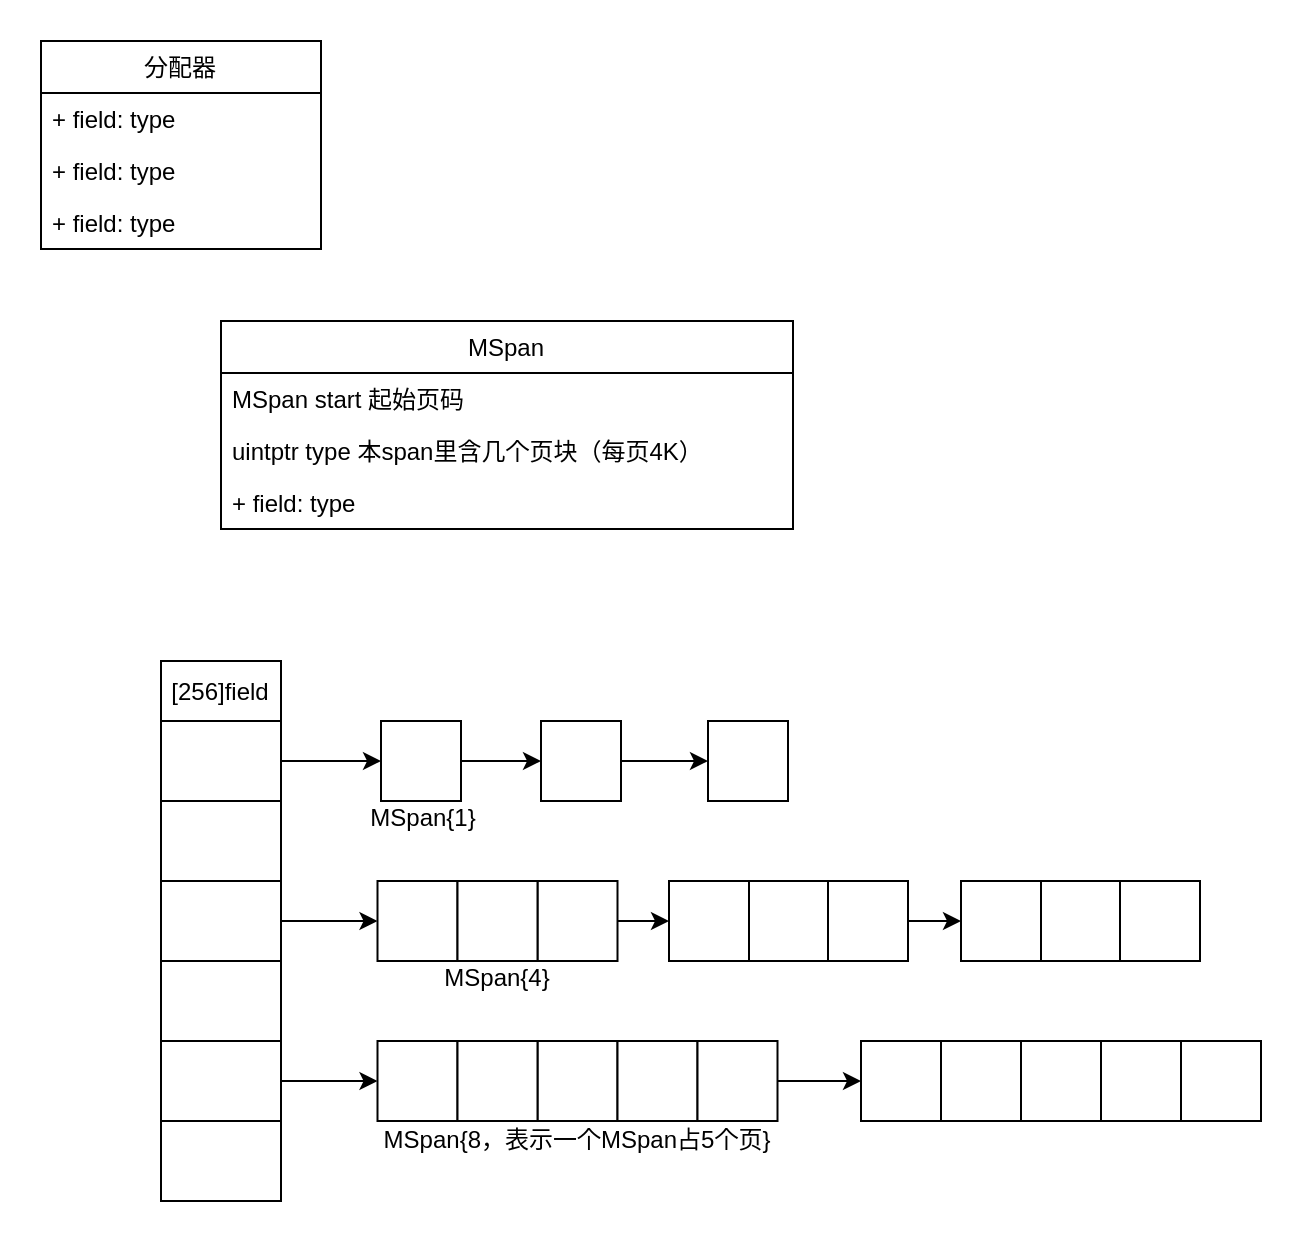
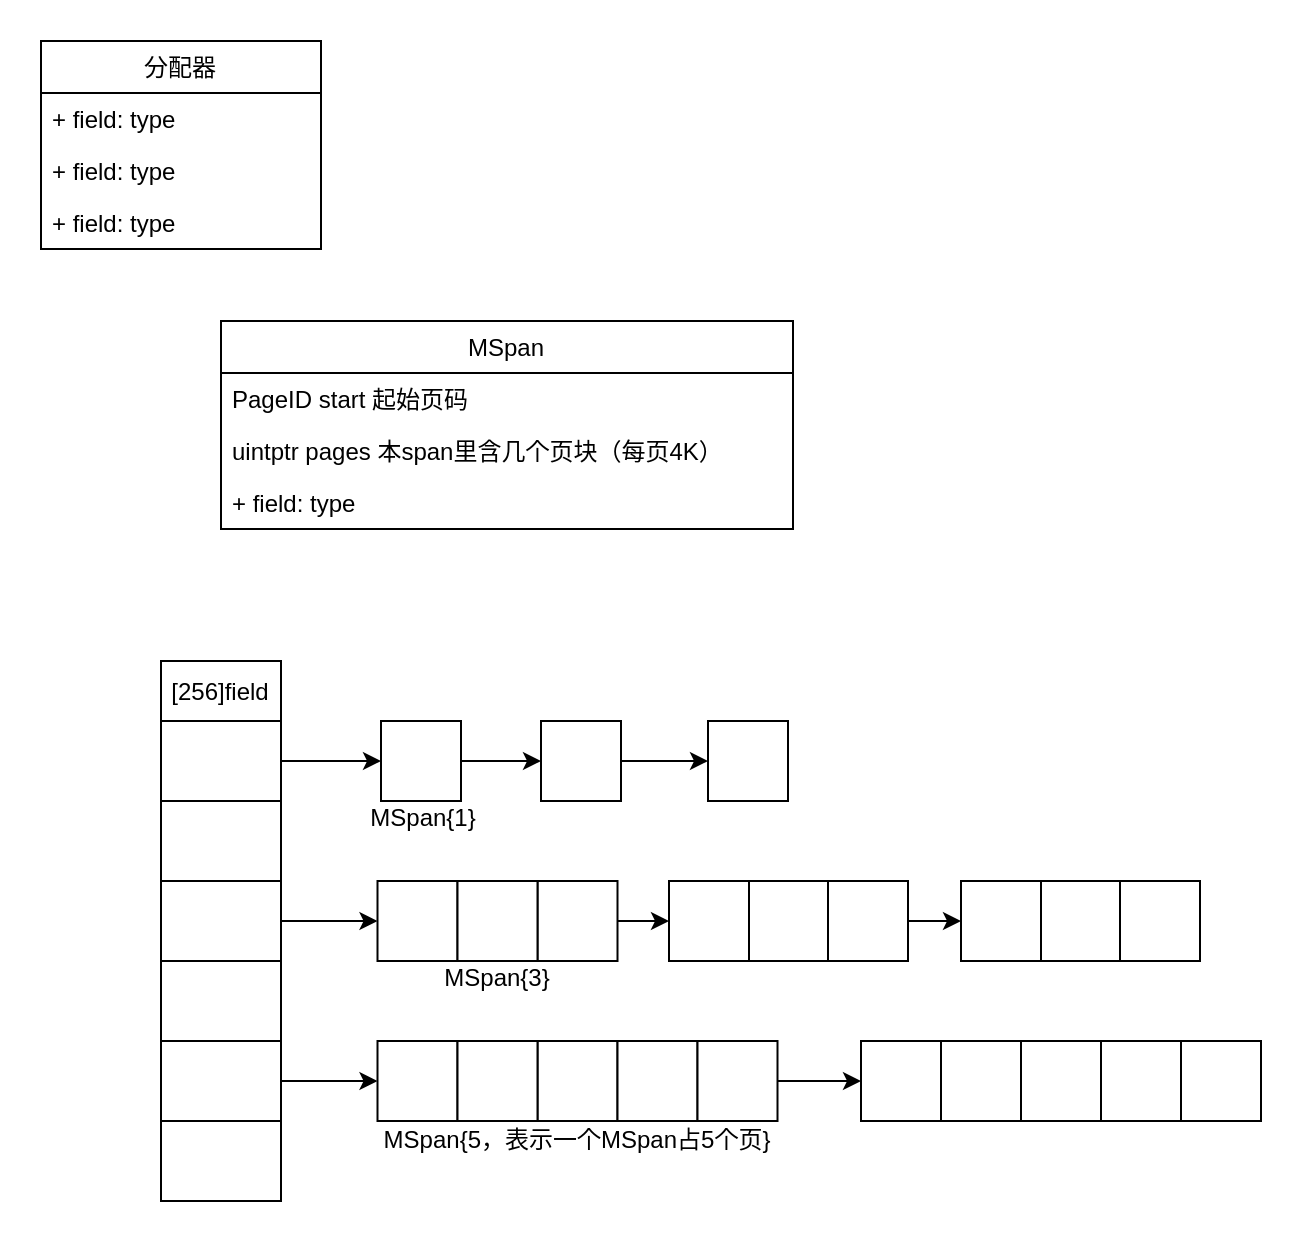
  <mxCell id="0" />
  <mxCell id="1" parent="0" />
  <mxCell id="2" value="分配器" style="swimlane;fontStyle=0;childLayout=stackLayout;horizontal=1;startSize=26;fillColor=none;horizontalStack=0;resizeParent=1;resizeParentMax=0;resizeLast=0;collapsible=1;marginBottom=0;" vertex="1" parent="1"><mxGeometry x="20" y="20" width="140" height="104" as="geometry" /></mxCell>
  <mxCell id="3" value="+ field: type" style="text;strokeColor=none;fillColor=none;align=left;verticalAlign=top;spacingLeft=4;spacingRight=4;overflow=hidden;rotatable=0;points=[[0,0.5],[1,0.5]];portConstraint=eastwest;" vertex="1" parent="2"><mxGeometry y="26" width="140" height="26" as="geometry" /></mxCell>
  <mxCell id="4" value="+ field: type" style="text;strokeColor=none;fillColor=none;align=left;verticalAlign=top;spacingLeft=4;spacingRight=4;overflow=hidden;rotatable=0;points=[[0,0.5],[1,0.5]];portConstraint=eastwest;" vertex="1" parent="2"><mxGeometry y="52" width="140" height="26" as="geometry" /></mxCell>
  <mxCell id="5" value="+ field: type" style="text;strokeColor=none;fillColor=none;align=left;verticalAlign=top;spacingLeft=4;spacingRight=4;overflow=hidden;rotatable=0;points=[[0,0.5],[1,0.5]];portConstraint=eastwest;" vertex="1" parent="2"><mxGeometry y="78" width="140" height="26" as="geometry" /></mxCell>
  <mxCell id="6" value="MSpan" style="swimlane;fontStyle=0;childLayout=stackLayout;horizontal=1;startSize=26;fillColor=none;horizontalStack=0;resizeParent=1;resizeParentMax=0;resizeLast=0;collapsible=1;marginBottom=0;" vertex="1" parent="1"><mxGeometry x="110" y="160" width="286" height="104" as="geometry" /></mxCell>
- <mxCell id="7" value="MSpan start 起始页码" style="text;strokeColor=none;fillColor=none;align=left;verticalAlign=top;spacingLeft=4;spacingRight=4;overflow=hidden;rotatable=0;points=[[0,0.5],[1,0.5]];portConstraint=eastwest;" vertex="1" parent="6"><mxGeometry y="26" width="286" height="26" as="geometry" /></mxCell>
- <mxCell id="8" value="uintptr type 本span里含几个页块（每页4K）" style="text;strokeColor=none;fillColor=none;align=left;verticalAlign=top;spacingLeft=4;spacingRight=4;overflow=hidden;rotatable=0;points=[[0,0.5],[1,0.5]];portConstraint=eastwest;" vertex="1" parent="6"><mxGeometry y="52" width="286" height="26" as="geometry" /></mxCell>
+ <mxCell id="7" value="PageID start 起始页码" style="text;strokeColor=none;fillColor=none;align=left;verticalAlign=top;spacingLeft=4;spacingRight=4;overflow=hidden;rotatable=0;points=[[0,0.5],[1,0.5]];portConstraint=eastwest;" vertex="1" parent="6"><mxGeometry y="26" width="286" height="26" as="geometry" /></mxCell>
+ <mxCell id="8" value="uintptr pages 本span里含几个页块（每页4K）" style="text;strokeColor=none;fillColor=none;align=left;verticalAlign=top;spacingLeft=4;spacingRight=4;overflow=hidden;rotatable=0;points=[[0,0.5],[1,0.5]];portConstraint=eastwest;" vertex="1" parent="6"><mxGeometry y="52" width="286" height="26" as="geometry" /></mxCell>
  <mxCell id="9" value="+ field: type" style="text;strokeColor=none;fillColor=none;align=left;verticalAlign=top;spacingLeft=4;spacingRight=4;overflow=hidden;rotatable=0;points=[[0,0.5],[1,0.5]];portConstraint=eastwest;" vertex="1" parent="6"><mxGeometry y="78" width="286" height="26" as="geometry" /></mxCell>
  <mxCell id="10" value="[256]field" style="shape=table;startSize=30;container=1;collapsible=0;childLayout=tableLayout;" vertex="1" parent="1"><mxGeometry x="80" y="330" width="60" height="270" as="geometry" /></mxCell>
  <mxCell id="11" value="" style="shape=tableRow;horizontal=0;startSize=0;swimlaneHead=0;swimlaneBody=0;top=0;left=0;bottom=0;right=0;collapsible=0;dropTarget=0;fillColor=none;points=[[0,0.5],[1,0.5]];portConstraint=eastwest;" vertex="1" parent="10"><mxGeometry y="30" width="60" height="40" as="geometry" /></mxCell>
  <mxCell id="12" value="" style="shape=partialRectangle;html=1;whiteSpace=wrap;connectable=0;overflow=hidden;fillColor=none;top=0;left=0;bottom=0;right=0;pointerEvents=1;" vertex="1" parent="11"><mxGeometry width="60" height="40" as="geometry"><mxRectangle width="60" height="40" as="alternateBounds" /></mxGeometry></mxCell>
  <mxCell id="13" value="" style="shape=tableRow;horizontal=0;startSize=0;swimlaneHead=0;swimlaneBody=0;top=0;left=0;bottom=0;right=0;collapsible=0;dropTarget=0;fillColor=none;points=[[0,0.5],[1,0.5]];portConstraint=eastwest;" vertex="1" parent="10"><mxGeometry y="70" width="60" height="40" as="geometry" /></mxCell>
  <mxCell id="14" value="" style="shape=partialRectangle;html=1;whiteSpace=wrap;connectable=0;overflow=hidden;fillColor=none;top=0;left=0;bottom=0;right=0;pointerEvents=1;" vertex="1" parent="13"><mxGeometry width="60" height="40" as="geometry"><mxRectangle width="60" height="40" as="alternateBounds" /></mxGeometry></mxCell>
  <mxCell id="15" value="" style="shape=tableRow;horizontal=0;startSize=0;swimlaneHead=0;swimlaneBody=0;top=0;left=0;bottom=0;right=0;collapsible=0;dropTarget=0;fillColor=none;points=[[0,0.5],[1,0.5]];portConstraint=eastwest;" vertex="1" parent="10"><mxGeometry y="110" width="60" height="40" as="geometry" /></mxCell>
  <mxCell id="16" value="" style="shape=partialRectangle;html=1;whiteSpace=wrap;connectable=0;overflow=hidden;fillColor=none;top=0;left=0;bottom=0;right=0;pointerEvents=1;" vertex="1" parent="15"><mxGeometry width="60" height="40" as="geometry"><mxRectangle width="60" height="40" as="alternateBounds" /></mxGeometry></mxCell>
  <mxCell id="17" value="" style="shape=tableRow;horizontal=0;startSize=0;swimlaneHead=0;swimlaneBody=0;top=0;left=0;bottom=0;right=0;collapsible=0;dropTarget=0;fillColor=none;points=[[0,0.5],[1,0.5]];portConstraint=eastwest;" vertex="1" parent="10"><mxGeometry y="150" width="60" height="40" as="geometry" /></mxCell>
  <mxCell id="18" value="" style="shape=partialRectangle;html=1;whiteSpace=wrap;connectable=0;overflow=hidden;fillColor=none;top=0;left=0;bottom=0;right=0;pointerEvents=1;" vertex="1" parent="17"><mxGeometry width="60" height="40" as="geometry"><mxRectangle width="60" height="40" as="alternateBounds" /></mxGeometry></mxCell>
  <mxCell id="19" value="" style="shape=tableRow;horizontal=0;startSize=0;swimlaneHead=0;swimlaneBody=0;top=0;left=0;bottom=0;right=0;collapsible=0;dropTarget=0;fillColor=none;points=[[0,0.5],[1,0.5]];portConstraint=eastwest;" vertex="1" parent="10"><mxGeometry y="190" width="60" height="40" as="geometry" /></mxCell>
  <mxCell id="20" value="" style="shape=partialRectangle;html=1;whiteSpace=wrap;connectable=0;overflow=hidden;fillColor=none;top=0;left=0;bottom=0;right=0;pointerEvents=1;" vertex="1" parent="19"><mxGeometry width="60" height="40" as="geometry"><mxRectangle width="60" height="40" as="alternateBounds" /></mxGeometry></mxCell>
  <mxCell id="21" value="" style="shape=tableRow;horizontal=0;startSize=0;swimlaneHead=0;swimlaneBody=0;top=0;left=0;bottom=0;right=0;collapsible=0;dropTarget=0;fillColor=none;points=[[0,0.5],[1,0.5]];portConstraint=eastwest;" vertex="1" parent="10"><mxGeometry y="230" width="60" height="40" as="geometry" /></mxCell>
  <mxCell id="22" value="" style="shape=partialRectangle;html=1;whiteSpace=wrap;connectable=0;overflow=hidden;fillColor=none;top=0;left=0;bottom=0;right=0;pointerEvents=1;" vertex="1" parent="21"><mxGeometry width="60" height="40" as="geometry"><mxRectangle width="60" height="40" as="alternateBounds" /></mxGeometry></mxCell>
  <mxCell id="23" style="edgeStyle=orthogonalEdgeStyle;rounded=0;orthogonalLoop=1;jettySize=auto;html=1;exitX=1;exitY=0.5;exitDx=0;exitDy=0;" edge="1" parent="1" source="24" target="26"><mxGeometry relative="1" as="geometry" /></mxCell>
  <mxCell id="24" value="" style="whiteSpace=wrap;html=1;aspect=fixed;" vertex="1" parent="1"><mxGeometry x="190" y="360" width="40" height="40" as="geometry" /></mxCell>
  <mxCell id="25" style="edgeStyle=orthogonalEdgeStyle;rounded=0;orthogonalLoop=1;jettySize=auto;html=1;exitX=1;exitY=0.5;exitDx=0;exitDy=0;" edge="1" parent="1" source="26" target="27"><mxGeometry relative="1" as="geometry" /></mxCell>
  <mxCell id="26" value="" style="whiteSpace=wrap;html=1;aspect=fixed;" vertex="1" parent="1"><mxGeometry x="270" y="360" width="40" height="40" as="geometry" /></mxCell>
  <mxCell id="27" value="" style="whiteSpace=wrap;html=1;aspect=fixed;" vertex="1" parent="1"><mxGeometry x="353.5" y="360" width="40" height="40" as="geometry" /></mxCell>
  <mxCell id="28" value="" style="whiteSpace=wrap;html=1;aspect=fixed;" vertex="1" parent="1"><mxGeometry x="188.25" y="440" width="40" height="40" as="geometry" /></mxCell>
  <mxCell id="29" style="edgeStyle=orthogonalEdgeStyle;rounded=0;orthogonalLoop=1;jettySize=auto;html=1;exitX=1;exitY=0.5;exitDx=0;exitDy=0;entryX=0;entryY=0.5;entryDx=0;entryDy=0;" edge="1" parent="1" source="30" target="33"><mxGeometry relative="1" as="geometry" /></mxCell>
  <mxCell id="30" value="" style="whiteSpace=wrap;html=1;aspect=fixed;" vertex="1" parent="1"><mxGeometry x="268.25" y="440" width="40" height="40" as="geometry" /></mxCell>
  <mxCell id="31" value="" style="whiteSpace=wrap;html=1;aspect=fixed;" vertex="1" parent="1"><mxGeometry x="373.5" y="440" width="40" height="40" as="geometry" /></mxCell>
  <mxCell id="32" value="" style="whiteSpace=wrap;html=1;aspect=fixed;" vertex="1" parent="1"><mxGeometry x="228.25" y="440" width="40" height="40" as="geometry" /></mxCell>
  <mxCell id="33" value="" style="whiteSpace=wrap;html=1;aspect=fixed;" vertex="1" parent="1"><mxGeometry x="334" y="440" width="40" height="40" as="geometry" /></mxCell>
  <mxCell id="34" style="edgeStyle=orthogonalEdgeStyle;rounded=0;orthogonalLoop=1;jettySize=auto;html=1;exitX=1;exitY=0.5;exitDx=0;exitDy=0;" edge="1" parent="1" source="35" target="37"><mxGeometry relative="1" as="geometry" /></mxCell>
  <mxCell id="35" value="" style="whiteSpace=wrap;html=1;aspect=fixed;" vertex="1" parent="1"><mxGeometry x="413.5" y="440" width="40" height="40" as="geometry" /></mxCell>
  <mxCell id="36" value="" style="whiteSpace=wrap;html=1;aspect=fixed;" vertex="1" parent="1"><mxGeometry x="519.5" y="440" width="40" height="40" as="geometry" /></mxCell>
  <mxCell id="37" value="" style="whiteSpace=wrap;html=1;aspect=fixed;" vertex="1" parent="1"><mxGeometry x="480" y="440" width="40" height="40" as="geometry" /></mxCell>
  <mxCell id="38" value="" style="whiteSpace=wrap;html=1;aspect=fixed;" vertex="1" parent="1"><mxGeometry x="559.5" y="440" width="40" height="40" as="geometry" /></mxCell>
  <mxCell id="39" style="edgeStyle=orthogonalEdgeStyle;rounded=0;orthogonalLoop=1;jettySize=auto;html=1;exitX=1;exitY=0.5;exitDx=0;exitDy=0;" edge="1" parent="1" source="11" target="24"><mxGeometry relative="1" as="geometry" /></mxCell>
  <mxCell id="40" style="edgeStyle=orthogonalEdgeStyle;rounded=0;orthogonalLoop=1;jettySize=auto;html=1;exitX=1;exitY=0.5;exitDx=0;exitDy=0;" edge="1" parent="1" source="15" target="28"><mxGeometry relative="1" as="geometry" /></mxCell>
  <mxCell id="41" value="" style="whiteSpace=wrap;html=1;aspect=fixed;" vertex="1" parent="1"><mxGeometry x="188.25" y="520" width="40" height="40" as="geometry" /></mxCell>
  <mxCell id="42" value="" style="whiteSpace=wrap;html=1;aspect=fixed;" vertex="1" parent="1"><mxGeometry x="268.25" y="520" width="40" height="40" as="geometry" /></mxCell>
  <mxCell id="43" value="" style="whiteSpace=wrap;html=1;aspect=fixed;" vertex="1" parent="1"><mxGeometry x="228.25" y="520" width="40" height="40" as="geometry" /></mxCell>
  <mxCell id="44" value="" style="whiteSpace=wrap;html=1;aspect=fixed;" vertex="1" parent="1"><mxGeometry x="308.25" y="520" width="40" height="40" as="geometry" /></mxCell>
  <mxCell id="45" style="edgeStyle=orthogonalEdgeStyle;rounded=0;orthogonalLoop=1;jettySize=auto;html=1;exitX=1;exitY=0.5;exitDx=0;exitDy=0;" edge="1" parent="1" source="46" target="47"><mxGeometry relative="1" as="geometry" /></mxCell>
  <mxCell id="46" value="" style="whiteSpace=wrap;html=1;aspect=fixed;" vertex="1" parent="1"><mxGeometry x="348.25" y="520" width="40" height="40" as="geometry" /></mxCell>
  <mxCell id="47" value="" style="whiteSpace=wrap;html=1;aspect=fixed;" vertex="1" parent="1"><mxGeometry x="430" y="520" width="40" height="40" as="geometry" /></mxCell>
  <mxCell id="48" value="" style="whiteSpace=wrap;html=1;aspect=fixed;" vertex="1" parent="1"><mxGeometry x="510" y="520" width="40" height="40" as="geometry" /></mxCell>
  <mxCell id="49" value="" style="whiteSpace=wrap;html=1;aspect=fixed;" vertex="1" parent="1"><mxGeometry x="470" y="520" width="40" height="40" as="geometry" /></mxCell>
  <mxCell id="50" value="" style="whiteSpace=wrap;html=1;aspect=fixed;" vertex="1" parent="1"><mxGeometry x="550" y="520" width="40" height="40" as="geometry" /></mxCell>
  <mxCell id="51" value="" style="whiteSpace=wrap;html=1;aspect=fixed;" vertex="1" parent="1"><mxGeometry x="590" y="520" width="40" height="40" as="geometry" /></mxCell>
  <mxCell id="52" style="edgeStyle=orthogonalEdgeStyle;rounded=0;orthogonalLoop=1;jettySize=auto;html=1;exitX=1;exitY=0.5;exitDx=0;exitDy=0;" edge="1" parent="1" source="19" target="41"><mxGeometry relative="1" as="geometry" /></mxCell>
- <mxCell id="53" value="MSpan{8，表示一个MSpan占5个页}" style="text;html=1;align=center;verticalAlign=middle;resizable=0;points=[];autosize=1;strokeColor=none;fillColor=none;" vertex="1" parent="1"><mxGeometry x="178.25" y="555" width="220" height="30" as="geometry" /></mxCell>
- <mxCell id="54" value="MSpan{4}" style="text;html=1;align=center;verticalAlign=middle;resizable=0;points=[];autosize=1;strokeColor=none;fillColor=none;" vertex="1" parent="1"><mxGeometry x="208.25" y="474" width="80" height="30" as="geometry" /></mxCell>
+ <mxCell id="53" value="MSpan{5，表示一个MSpan占5个页}" style="text;html=1;align=center;verticalAlign=middle;resizable=0;points=[];autosize=1;strokeColor=none;fillColor=none;" vertex="1" parent="1"><mxGeometry x="178.25" y="555" width="220" height="30" as="geometry" /></mxCell>
+ <mxCell id="54" value="MSpan{3}" style="text;html=1;align=center;verticalAlign=middle;resizable=0;points=[];autosize=1;strokeColor=none;fillColor=none;" vertex="1" parent="1"><mxGeometry x="208.25" y="474" width="80" height="30" as="geometry" /></mxCell>
  <mxCell id="55" value="MSpan{1}" style="text;html=1;align=center;verticalAlign=middle;resizable=0;points=[];autosize=1;strokeColor=none;fillColor=none;" vertex="1" parent="1"><mxGeometry x="171.25" y="394" width="80" height="30" as="geometry" /></mxCell>
